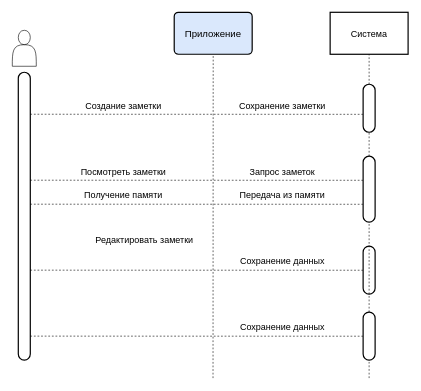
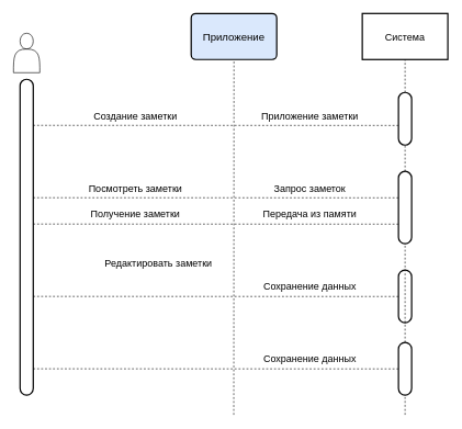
  <mxCell id="0" />
  <mxCell id="1" parent="0" />
  <mxCell id="2" value="" style="shape=actor;whiteSpace=wrap;html=1;" vertex="1" parent="1"><mxGeometry x="20" y="50" width="40" height="60" as="geometry" /></mxCell>
  <mxCell id="3" value="" style="rounded=1;whiteSpace=wrap;html=1;strokeWidth=2;arcSize=50;" vertex="1" parent="1"><mxGeometry x="30" y="120" width="20" height="480" as="geometry" /></mxCell>
  <mxCell id="4" value="Приложение" style="rounded=1;whiteSpace=wrap;html=1;absoluteArcSize=1;arcSize=14;strokeWidth=2;fontSize=16;fillColor=#dae8fc;" vertex="1" parent="1"><mxGeometry x="290" y="20" width="130" height="70" as="geometry" /></mxCell>
  <mxCell id="5" value="Система" style="whiteSpace=wrap;html=1;absoluteArcSize=1;arcSize=14;strokeWidth=2;fontSize=15;rounded=0;" vertex="1" parent="1"><mxGeometry x="550" y="20" width="130" height="70" as="geometry" /></mxCell>
  <mxCell id="6" value="" style="endArrow=none;dashed=1;html=1;fontSize=15;entryX=0.5;entryY=1;entryDx=0;entryDy=0;startArrow=none;" edge="1" parent="1" source="28" target="5"><mxGeometry width="50" height="50" relative="1" as="geometry"><mxPoint x="615" y="610" as="sourcePoint" /><mxPoint x="605" y="100" as="targetPoint" /></mxGeometry></mxCell>
  <mxCell id="7" value="" style="endArrow=none;dashed=1;html=1;fontSize=15;entryX=0.5;entryY=1;entryDx=0;entryDy=0;" edge="1" parent="1" target="4"><mxGeometry width="50" height="50" relative="1" as="geometry"><mxPoint x="354.71" y="630" as="sourcePoint" /><mxPoint x="354.71" y="90" as="targetPoint" /></mxGeometry></mxCell>
  <mxCell id="8" value="" style="endArrow=none;dashed=1;html=1;fontSize=15;entryX=0.25;entryY=0.867;entryDx=0;entryDy=0;entryPerimeter=0;" edge="1" parent="1"><mxGeometry width="50" height="50" relative="1" as="geometry"><mxPoint x="50" y="560" as="sourcePoint" /><mxPoint x="610" y="560.15" as="targetPoint" /></mxGeometry></mxCell>
  <mxCell id="9" value="" style="endArrow=none;dashed=1;html=1;fontSize=15;entryX=0.25;entryY=0.867;entryDx=0;entryDy=0;entryPerimeter=0;" edge="1" parent="1"><mxGeometry width="50" height="50" relative="1" as="geometry"><mxPoint x="50" y="450" as="sourcePoint" /><mxPoint x="610" y="450.15" as="targetPoint" /></mxGeometry></mxCell>
  <mxCell id="10" value="" style="endArrow=none;dashed=1;html=1;fontSize=15;entryX=0.25;entryY=0.867;entryDx=0;entryDy=0;entryPerimeter=0;" edge="1" parent="1"><mxGeometry width="50" height="50" relative="1" as="geometry"><mxPoint x="50" y="190" as="sourcePoint" /><mxPoint x="610" y="190.15" as="targetPoint" /></mxGeometry></mxCell>
  <mxCell id="11" value="" style="endArrow=none;dashed=1;html=1;fontSize=15;entryX=0.25;entryY=0.867;entryDx=0;entryDy=0;entryPerimeter=0;" edge="1" parent="1"><mxGeometry width="50" height="50" relative="1" as="geometry"><mxPoint x="50" y="300" as="sourcePoint" /><mxPoint x="610" y="300.15" as="targetPoint" /></mxGeometry></mxCell>
  <mxCell id="12" value="Создание заметки" style="text;html=1;align=center;verticalAlign=middle;resizable=0;points=[];autosize=1;strokeColor=none;fillColor=none;fontSize=15;" vertex="1" parent="1"><mxGeometry x="130" y="160" width="150" height="30" as="geometry" /></mxCell>
  <mxCell id="13" value="Посмотреть заметки" style="text;html=1;align=center;verticalAlign=middle;resizable=0;points=[];autosize=1;strokeColor=none;fillColor=none;fontSize=15;" vertex="1" parent="1"><mxGeometry x="120" y="270" width="170" height="30" as="geometry" /></mxCell>
  <mxCell id="14" value="Редактировать заметки" style="text;html=1;align=center;verticalAlign=middle;resizable=0;points=[];autosize=1;strokeColor=none;fillColor=none;fontSize=15;" vertex="1" parent="1"><mxGeometry x="145" y="385" width="190" height="30" as="geometry" /></mxCell>
- <mxCell id="15" value="Сохранение заметки" style="text;html=1;align=center;verticalAlign=middle;resizable=0;points=[];autosize=1;strokeColor=none;fillColor=none;fontSize=15;" vertex="1" parent="1"><mxGeometry x="385" y="160" width="170" height="30" as="geometry" /></mxCell>
+ <mxCell id="15" value="Приложение заметки" style="text;html=1;align=center;verticalAlign=middle;resizable=0;points=[];autosize=1;strokeColor=none;fillColor=none;fontSize=15;" vertex="1" parent="1"><mxGeometry x="385" y="160" width="170" height="30" as="geometry" /></mxCell>
  <mxCell id="16" value="Запрос заметок" style="text;html=1;align=center;verticalAlign=middle;resizable=0;points=[];autosize=1;strokeColor=none;fillColor=none;fontSize=15;" vertex="1" parent="1"><mxGeometry x="405" y="270" width="130" height="30" as="geometry" /></mxCell>
  <mxCell id="17" value="" style="endArrow=none;dashed=1;html=1;fontSize=15;entryX=0.25;entryY=0.867;entryDx=0;entryDy=0;entryPerimeter=0;" edge="1" parent="1"><mxGeometry width="50" height="50" relative="1" as="geometry"><mxPoint x="50" y="340" as="sourcePoint" /><mxPoint x="610" y="340.15" as="targetPoint" /></mxGeometry></mxCell>
- <mxCell id="18" value="Получение памяти" style="text;html=1;align=center;verticalAlign=middle;resizable=0;points=[];autosize=1;strokeColor=none;fillColor=none;fontSize=15;" vertex="1" parent="1"><mxGeometry x="125" y="310" width="160" height="30" as="geometry" /></mxCell>
+ <mxCell id="18" value="Получение заметки" style="text;html=1;align=center;verticalAlign=middle;resizable=0;points=[];autosize=1;strokeColor=none;fillColor=none;fontSize=15;" vertex="1" parent="1"><mxGeometry x="125" y="310" width="160" height="30" as="geometry" /></mxCell>
  <mxCell id="19" value="Передача из памяти" style="text;html=1;align=center;verticalAlign=middle;resizable=0;points=[];autosize=1;strokeColor=none;fillColor=none;fontSize=15;" vertex="1" parent="1"><mxGeometry x="385" y="310" width="170" height="30" as="geometry" /></mxCell>
  <mxCell id="20" value="Сохранение данных" style="text;html=1;align=center;verticalAlign=middle;resizable=0;points=[];autosize=1;strokeColor=none;fillColor=none;fontSize=15;" vertex="1" parent="1"><mxGeometry x="390" y="420" width="160" height="30" as="geometry" /></mxCell>
  <mxCell id="21" value="Сохранение данных" style="text;html=1;align=center;verticalAlign=middle;resizable=0;points=[];autosize=1;strokeColor=none;fillColor=none;fontSize=15;" vertex="1" parent="1"><mxGeometry x="390" y="530" width="160" height="30" as="geometry" /></mxCell>
  <mxCell id="22" value="" style="endArrow=none;dashed=1;html=1;fontSize=15;entryX=0.5;entryY=1;entryDx=0;entryDy=0;" edge="1" parent="1" target="23"><mxGeometry width="50" height="50" relative="1" as="geometry"><mxPoint x="615" y="630" as="sourcePoint" /><mxPoint x="615" y="90" as="targetPoint" /><Array as="points"><mxPoint x="615" y="610" /></Array></mxGeometry></mxCell>
  <mxCell id="23" value="" style="rounded=1;whiteSpace=wrap;html=1;strokeWidth=2;arcSize=50;" vertex="1" parent="1"><mxGeometry x="605" y="520" width="20" height="80" as="geometry" /></mxCell>
  <mxCell id="24" value="" style="rounded=1;whiteSpace=wrap;html=1;strokeWidth=2;arcSize=50;" vertex="1" parent="1"><mxGeometry x="605" y="410" width="20" height="80" as="geometry" /></mxCell>
  <mxCell id="25" value="" style="endArrow=none;dashed=1;html=1;fontSize=15;entryX=0.5;entryY=1;entryDx=0;entryDy=0;startArrow=none;" edge="1" parent="1" source="23" target="26"><mxGeometry width="50" height="50" relative="1" as="geometry"><mxPoint x="615" y="520" as="sourcePoint" /><mxPoint x="615" y="90" as="targetPoint" /></mxGeometry></mxCell>
  <mxCell id="26" value="" style="rounded=1;whiteSpace=wrap;html=1;strokeWidth=2;arcSize=50;" vertex="1" parent="1"><mxGeometry x="605" y="260" width="20" height="110" as="geometry" /></mxCell>
  <mxCell id="27" value="" style="endArrow=none;dashed=1;html=1;fontSize=15;entryX=0.5;entryY=1;entryDx=0;entryDy=0;startArrow=none;" edge="1" parent="1" source="26" target="28"><mxGeometry width="50" height="50" relative="1" as="geometry"><mxPoint x="615" y="260" as="sourcePoint" /><mxPoint x="615" y="90" as="targetPoint" /></mxGeometry></mxCell>
  <mxCell id="28" value="" style="rounded=1;whiteSpace=wrap;html=1;strokeWidth=2;arcSize=50;" vertex="1" parent="1"><mxGeometry x="605" y="140" width="20" height="80" as="geometry" /></mxCell>
